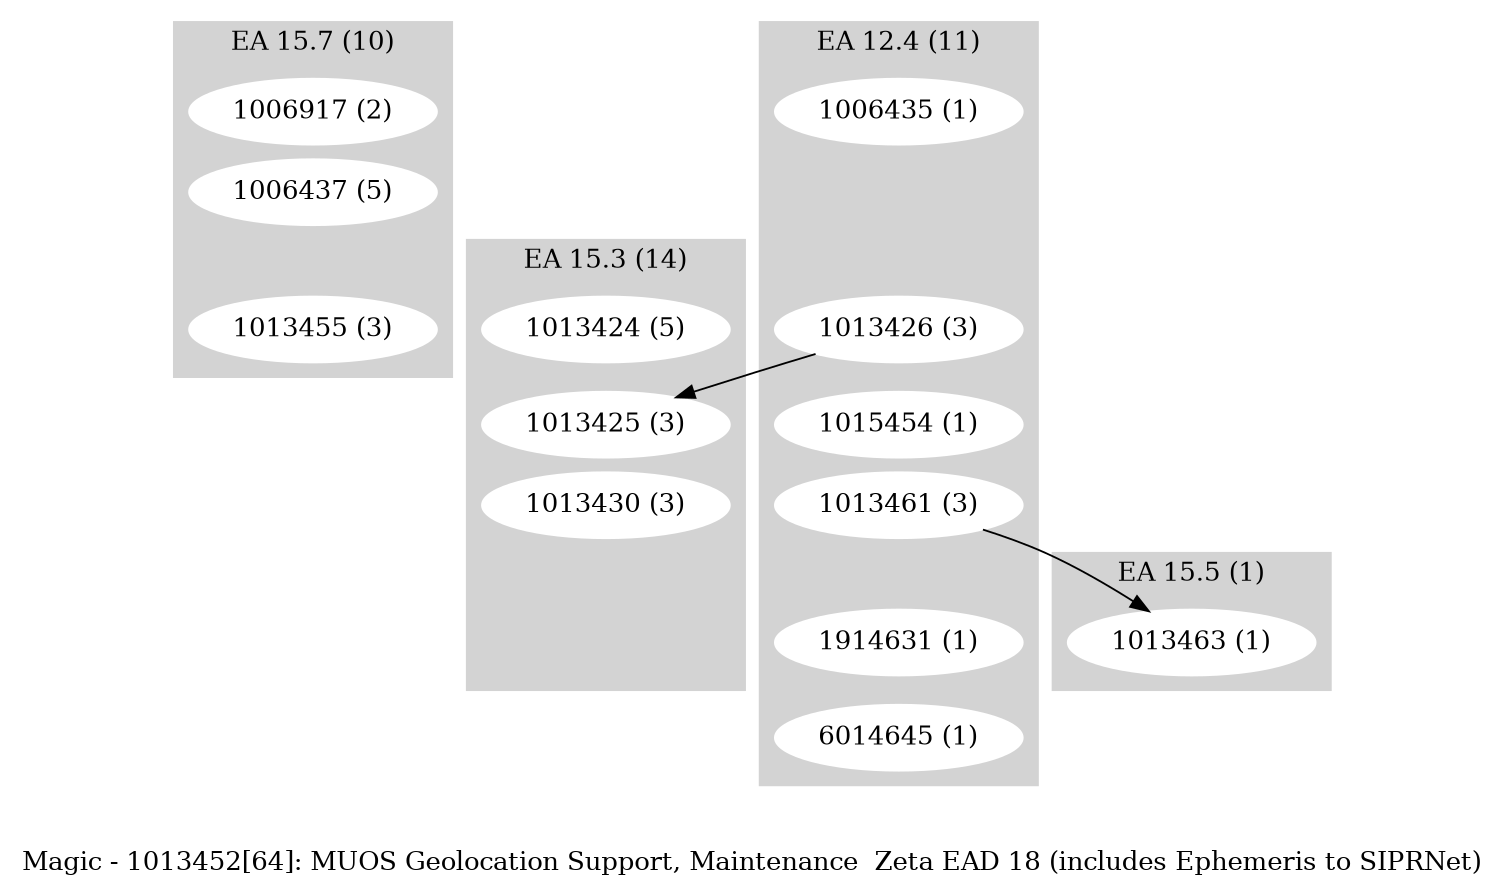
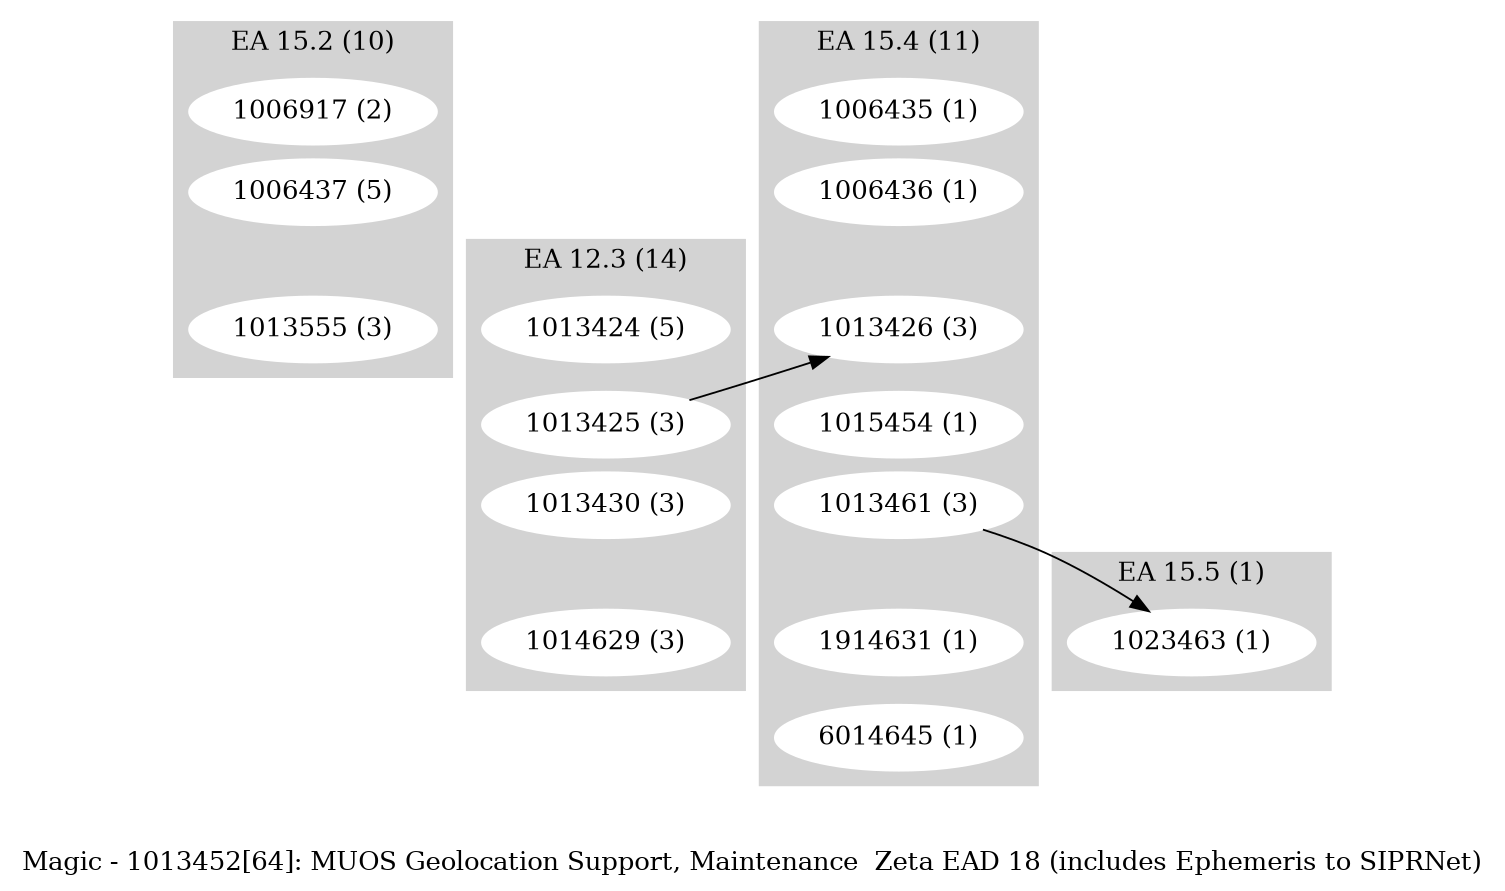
  digraph {
    label="Magic - 1013452[64]: MUOS Geolocation Support, Maintenance  Zeta EAD 18 (includes Ephemeris to SIPRNet)"
    ranksep=.1
    node [color=white style=filled]
    edge [style=invis]
    n1 [label="1006917 (2)"]
    "1006437 (5)"
-   "1013455 (3)"
+   "1013455 (3)" [label="1013555 (3)"]
    "1013424 (5)"
    "1013425 (3)"
    "1013430 (3)"
+   "1014629 (3)"
    "1006435 (1)"
+   "1006436 (1)"
    "1013426 (3)"
    n11 [label="1015454 (1)"]
    "1013461 (3)"
    n13 [label="1914631 (1)"]
    n14 [label="6014645 (1)"]
-   "1013463 (1)"
+   "1013463 (1)" [label="1023463 (1)"]
    subgraph cluster_1 {
      color=lightgrey
-     label="EA 15.7 (10)"
+     label="EA 15.2 (10)"
      style=filled
      n1
      "1006437 (5)"
      "1013455 (3)"
    }
    subgraph cluster_2 {
      color=lightgrey
-     label="EA 15.3 (14)"
+     label="EA 12.3 (14)"
      style=filled
      "1013424 (5)"
      "1013425 (3)"
      "1013430 (3)"
+     "1014629 (3)"
    }
    subgraph cluster_3 {
      color=lightgrey
-     label="EA 12.4 (11)"
+     label="EA 15.4 (11)"
      style=filled
      "1006435 (1)"
+     "1006436 (1)"
      "1013426 (3)"
      n11
      "1013461 (3)"
      n13
      n14
    }
    subgraph cluster_4 {
      color=lightgrey
      label="EA 15.5 (1)"
      style=filled
      "1013463 (1)"
    }
    n1 -> "1006437 (5)"
    "1006437 (5)" -> "1013455 (3)"
    "1013424 (5)" -> "1013425 (3)"
    "1013425 (3)" -> "1013430 (3)"
-   "1013426 (3)" -> "1013425 (3)" [style=""]
+   "1013425 (3)" -> "1013426 (3)" [style=""]
+   "1013430 (3)" -> "1014629 (3)"
+   "1006435 (1)" -> "1006436 (1)"
+   "1006436 (1)" -> "1013426 (3)"
    "1013426 (3)" -> n11
    n11 -> "1013461 (3)"
    "1013461 (3)" -> n13
    "1013461 (3)" -> "1013463 (1)" [style=""]
    n13 -> n14
  }
